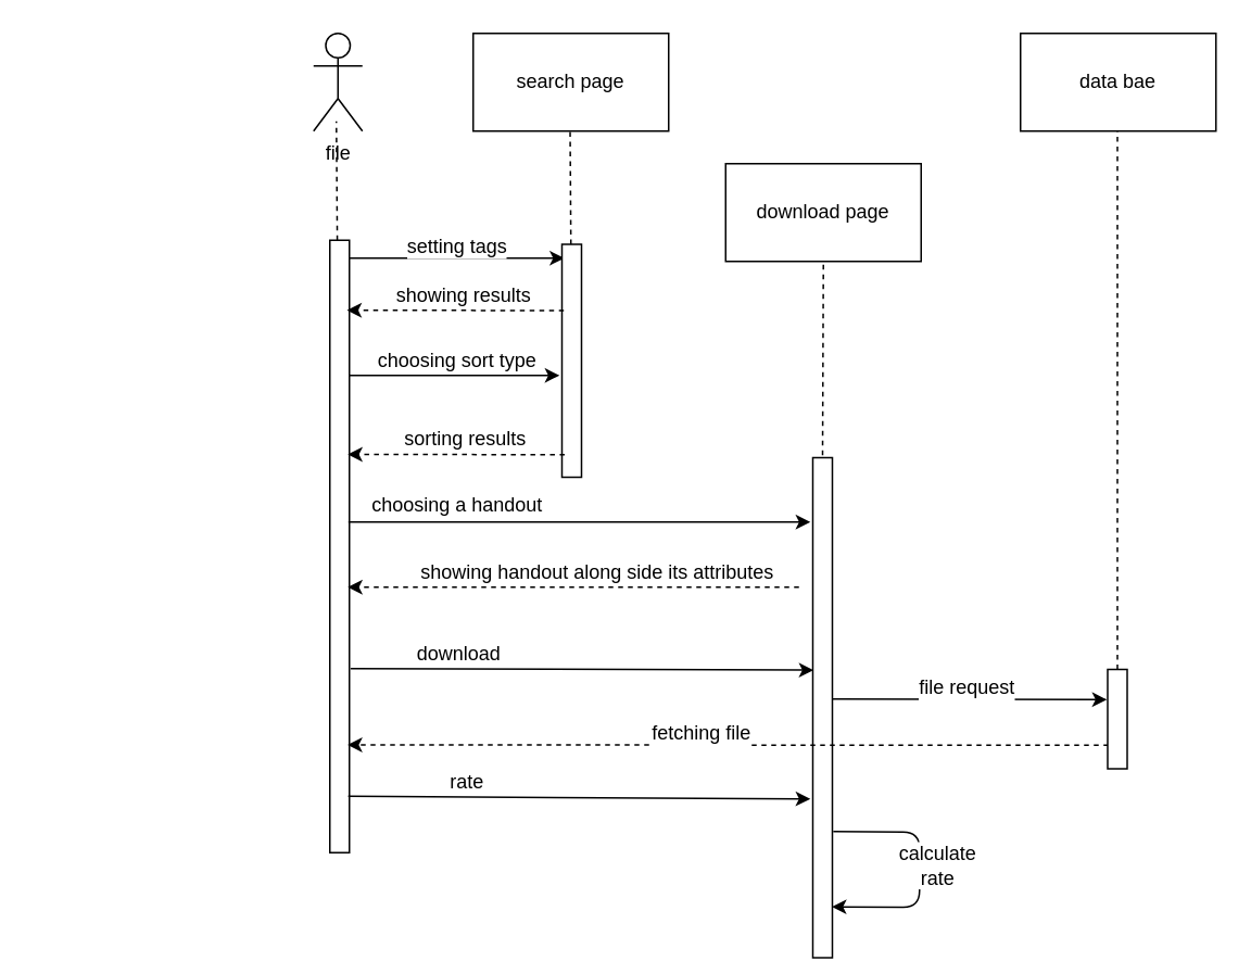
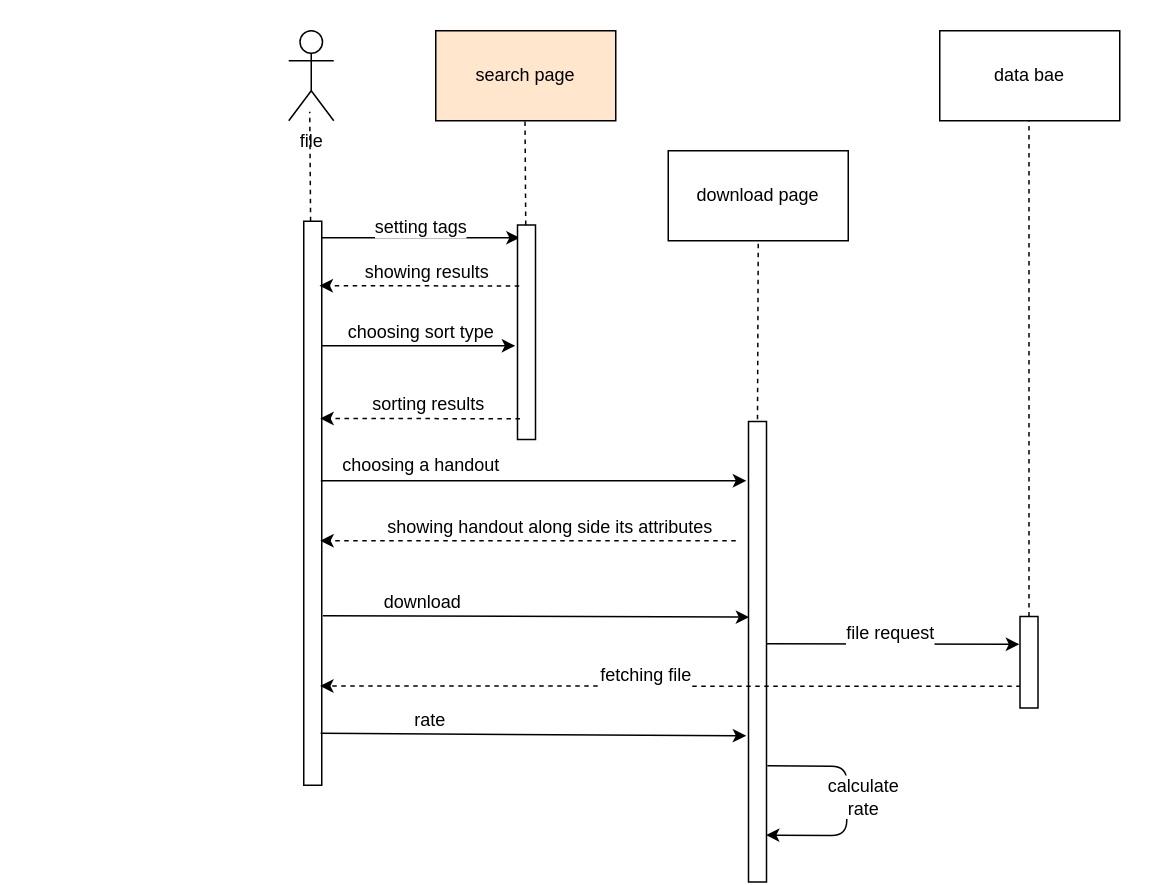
  <mxCell id="0" />
  <mxCell id="1" parent="0" />
- <mxCell id="2" value="search page" style="rounded=0;whiteSpace=wrap;html=1;" vertex="1" parent="1"><mxGeometry x="290" y="20" width="120" height="60" as="geometry" /></mxCell>
+ <mxCell id="2" value="search page" style="rounded=0;whiteSpace=wrap;html=1;fillColor=#ffe6cc;" vertex="1" parent="1"><mxGeometry x="290" y="20" width="120" height="60" as="geometry" /></mxCell>
  <mxCell id="3" value="file" style="shape=umlActor;verticalLabelPosition=bottom;labelBackgroundColor=#ffffff;verticalAlign=top;html=1;outlineConnect=0;" vertex="1" parent="1"><mxGeometry x="192" y="20" width="30" height="60" as="geometry" /></mxCell>
  <mxCell id="4" value="" style="endArrow=none;dashed=1;html=1;" edge="1" parent="1" source="10"><mxGeometry width="50" height="50" relative="1" as="geometry"><mxPoint x="206" y="550" as="sourcePoint" /><mxPoint x="206" y="74" as="targetPoint" /></mxGeometry></mxCell>
  <mxCell id="5" value="" style="endArrow=none;dashed=1;html=1;" edge="1" parent="1" source="12"><mxGeometry width="50" height="50" relative="1" as="geometry"><mxPoint x="350" y="550" as="sourcePoint" /><mxPoint x="349.5" y="80" as="targetPoint" /></mxGeometry></mxCell>
  <mxCell id="6" value="data bae" style="rounded=0;whiteSpace=wrap;html=1;" vertex="1" parent="1"><mxGeometry x="626" y="20" width="120" height="60" as="geometry" /></mxCell>
  <mxCell id="7" value="" style="endArrow=classic;html=1;" edge="1" parent="1"><mxGeometry width="50" height="50" relative="1" as="geometry"><mxPoint x="207" y="158" as="sourcePoint" /><mxPoint x="346" y="158" as="targetPoint" /></mxGeometry></mxCell>
  <mxCell id="8" value="setting tags" style="text;html=1;resizable=0;points=[];align=center;verticalAlign=middle;labelBackgroundColor=#ffffff;" vertex="1" connectable="0" parent="7"><mxGeometry x="-0.118" y="5" relative="1" as="geometry"><mxPoint x="11.5" y="-3" as="offset" /></mxGeometry></mxCell>
  <mxCell id="9" value="" style="endArrow=none;dashed=1;html=1;" edge="1" parent="1" source="31"><mxGeometry width="50" height="50" relative="1" as="geometry"><mxPoint x="686" y="564" as="sourcePoint" /><mxPoint x="685.5" y="80" as="targetPoint" /></mxGeometry></mxCell>
  <mxCell id="10" value="" style="rounded=0;whiteSpace=wrap;html=1;rotation=-90;" vertex="1" parent="1"><mxGeometry x="20" y="329" width="376" height="12" as="geometry" /></mxCell>
  <mxCell id="11" value="" style="rounded=0;whiteSpace=wrap;html=1;rotation=-90;" vertex="1" parent="1"><mxGeometry x="351" y="428" width="307" height="12" as="geometry" /></mxCell>
  <mxCell id="12" value="" style="rounded=0;whiteSpace=wrap;html=1;rotation=-90;" vertex="1" parent="1"><mxGeometry x="279" y="215" width="143" height="12" as="geometry" /></mxCell>
  <mxCell id="13" value="download page" style="rounded=0;whiteSpace=wrap;html=1;" vertex="1" parent="1"><mxGeometry x="445" y="100" width="120" height="60" as="geometry" /></mxCell>
  <mxCell id="14" value="" style="endArrow=classic;html=1;" edge="1" parent="1"><mxGeometry width="50" height="50" relative="1" as="geometry"><mxPoint x="214" y="230" as="sourcePoint" /><mxPoint x="343" y="230" as="targetPoint" /></mxGeometry></mxCell>
  <mxCell id="15" value="choosing sort type" style="text;html=1;resizable=0;points=[];align=center;verticalAlign=middle;labelBackgroundColor=#ffffff;" vertex="1" connectable="0" parent="14"><mxGeometry x="-0.118" y="5" relative="1" as="geometry"><mxPoint x="8" y="-5" as="offset" /></mxGeometry></mxCell>
  <mxCell id="16" value="" style="endArrow=classic;html=1;exitX=0.832;exitY=-0.083;exitDx=0;exitDy=0;exitPerimeter=0;dashed=1;" edge="1" parent="1"><mxGeometry width="50" height="50" relative="1" as="geometry"><mxPoint x="346.143" y="278.643" as="sourcePoint" /><mxPoint x="213" y="278.5" as="targetPoint" /></mxGeometry></mxCell>
  <mxCell id="17" value="sorting results" style="text;html=1;resizable=0;points=[];align=center;verticalAlign=middle;labelBackgroundColor=#ffffff;" vertex="1" connectable="0" parent="16"><mxGeometry x="-0.118" y="5" relative="1" as="geometry"><mxPoint x="-3" y="-15" as="offset" /></mxGeometry></mxCell>
  <mxCell id="18" value="" style="endArrow=classic;html=1;exitX=0.832;exitY=-0.083;exitDx=0;exitDy=0;exitPerimeter=0;dashed=1;" edge="1" parent="1"><mxGeometry width="50" height="50" relative="1" as="geometry"><mxPoint x="345.643" y="190.143" as="sourcePoint" /><mxPoint x="212.5" y="190" as="targetPoint" /></mxGeometry></mxCell>
  <mxCell id="19" value="showing results" style="text;html=1;resizable=0;points=[];align=center;verticalAlign=middle;labelBackgroundColor=#ffffff;" vertex="1" connectable="0" parent="18"><mxGeometry x="-0.118" y="5" relative="1" as="geometry"><mxPoint x="-3" y="-15" as="offset" /></mxGeometry></mxCell>
  <mxCell id="20" value="" style="endArrow=classic;html=1;exitX=0.7;exitY=1.003;exitDx=0;exitDy=0;exitPerimeter=0;" edge="1" parent="1"><mxGeometry width="50" height="50" relative="1" as="geometry"><mxPoint x="213.362" y="319.948" as="sourcePoint" /><mxPoint x="497" y="320" as="targetPoint" /></mxGeometry></mxCell>
  <mxCell id="21" value="choosing a handout" style="text;html=1;resizable=0;points=[];align=center;verticalAlign=middle;labelBackgroundColor=#ffffff;" vertex="1" connectable="0" parent="20"><mxGeometry x="-0.118" y="5" relative="1" as="geometry"><mxPoint x="-59" y="-5" as="offset" /></mxGeometry></mxCell>
  <mxCell id="22" value="" style="endArrow=none;dashed=1;html=1;entryX=0.5;entryY=1;entryDx=0;entryDy=0;" edge="1" parent="1" target="13"><mxGeometry width="50" height="50" relative="1" as="geometry"><mxPoint x="504.5" y="279" as="sourcePoint" /><mxPoint x="504.5" y="113" as="targetPoint" /></mxGeometry></mxCell>
  <mxCell id="23" value="" style="endArrow=classic;html=1;dashed=1;" edge="1" parent="1"><mxGeometry width="50" height="50" relative="1" as="geometry"><mxPoint x="490" y="360" as="sourcePoint" /><mxPoint x="213" y="360" as="targetPoint" /></mxGeometry></mxCell>
  <mxCell id="24" value="showing handout along side its attributes" style="text;html=1;resizable=0;points=[];align=center;verticalAlign=middle;labelBackgroundColor=#ffffff;" vertex="1" connectable="0" parent="23"><mxGeometry x="-0.118" y="5" relative="1" as="geometry"><mxPoint x="-3" y="-15" as="offset" /></mxGeometry></mxCell>
  <mxCell id="25" value="" style="endArrow=classic;html=1;entryX=0.48;entryY=-0.093;entryDx=0;entryDy=0;entryPerimeter=0;exitX=0.353;exitY=0.952;exitDx=0;exitDy=0;exitPerimeter=0;" edge="1" parent="1"><mxGeometry width="50" height="50" relative="1" as="geometry"><mxPoint x="214.738" y="409.976" as="sourcePoint" /><mxPoint x="499.024" y="410.929" as="targetPoint" /></mxGeometry></mxCell>
  <mxCell id="26" value="download" style="text;html=1;resizable=0;points=[];align=center;verticalAlign=middle;labelBackgroundColor=#ffffff;" vertex="1" connectable="0" parent="25"><mxGeometry x="-0.118" y="5" relative="1" as="geometry"><mxPoint x="-59" y="-5" as="offset" /></mxGeometry></mxCell>
  <mxCell id="27" value="" style="endArrow=classic;html=1;exitX=0.512;exitY=1.069;exitDx=0;exitDy=0;exitPerimeter=0;" edge="1" parent="1"><mxGeometry width="50" height="50" relative="1" as="geometry"><mxPoint x="510.2" y="428.6" as="sourcePoint" /><mxPoint x="679" y="429" as="targetPoint" /><Array as="points" /></mxGeometry></mxCell>
  <mxCell id="28" value="file request" style="text;html=1;resizable=0;points=[];align=center;verticalAlign=middle;labelBackgroundColor=#ffffff;" vertex="1" connectable="0" parent="27"><mxGeometry x="-0.118" y="5" relative="1" as="geometry"><mxPoint x="8" y="-2.5" as="offset" /></mxGeometry></mxCell>
  <mxCell id="29" value="" style="endArrow=classic;html=1;entryX=0.176;entryY=0.907;entryDx=0;entryDy=0;entryPerimeter=0;dashed=1;" edge="1" parent="1" target="10"><mxGeometry width="50" height="50" relative="1" as="geometry"><mxPoint x="680" y="457" as="sourcePoint" /><mxPoint x="380" y="510" as="targetPoint" /></mxGeometry></mxCell>
  <mxCell id="30" value="fetching file " style="text;html=1;resizable=0;points=[];align=center;verticalAlign=middle;labelBackgroundColor=#ffffff;" vertex="1" connectable="0" parent="29"><mxGeometry x="-0.118" y="5" relative="1" as="geometry"><mxPoint x="-44" y="-12" as="offset" /></mxGeometry></mxCell>
  <mxCell id="31" value="" style="rounded=0;whiteSpace=wrap;html=1;rotation=-90;" vertex="1" parent="1"><mxGeometry x="655" y="435" width="61" height="12" as="geometry" /></mxCell>
  <mxCell id="32" value="" style="endArrow=classic;html=1;exitX=0.092;exitY=0.937;exitDx=0;exitDy=0;exitPerimeter=0;" edge="1" parent="1" source="10"><mxGeometry width="50" height="50" relative="1" as="geometry"><mxPoint x="221" y="500" as="sourcePoint" /><mxPoint x="497" y="490" as="targetPoint" /></mxGeometry></mxCell>
  <mxCell id="33" value="rate" style="text;html=1;resizable=0;points=[];align=center;verticalAlign=middle;labelBackgroundColor=#ffffff;" vertex="1" connectable="0" parent="32"><mxGeometry x="-0.118" y="5" relative="1" as="geometry"><mxPoint x="-53" y="-5" as="offset" /></mxGeometry></mxCell>
  <mxCell id="34" value="" style="endArrow=classic;html=1;entryX=0.044;entryY=0.958;entryDx=0;entryDy=0;entryPerimeter=0;exitX=0.153;exitY=1.03;exitDx=0;exitDy=0;exitPerimeter=0;" edge="1" parent="1"><mxGeometry width="50" height="50" relative="1" as="geometry"><mxPoint x="511.048" y="510.024" as="sourcePoint" /><mxPoint x="510.095" y="556.214" as="targetPoint" /><Array as="points"><mxPoint x="564" y="510.5" /><mxPoint x="564" y="556.5" /></Array></mxGeometry></mxCell>
  <mxCell id="35" value="calculate &lt;br&gt;rate" style="text;html=1;resizable=0;points=[];align=center;verticalAlign=middle;labelBackgroundColor=#ffffff;" vertex="1" connectable="0" parent="34"><mxGeometry x="-0.118" y="5" relative="1" as="geometry"><mxPoint x="5" y="5.5" as="offset" /></mxGeometry></mxCell>
